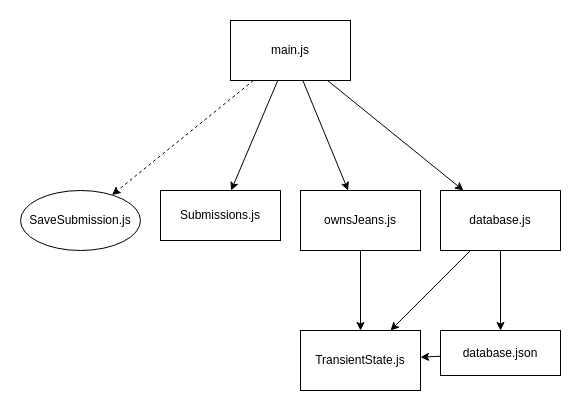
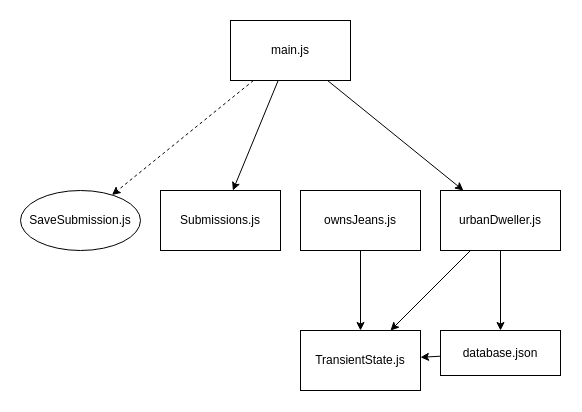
  <mxCell id="0" />
  <mxCell id="1" parent="0" />
  <mxCell id="2" value="" style="edgeStyle=none;html=1;dashed=1;" edge="1" parent="1" source="6" target="8"><mxGeometry relative="1" as="geometry" /></mxCell>
  <mxCell id="3" value="" style="edgeStyle=none;html=1;" edge="1" parent="1" source="6" target="7"><mxGeometry relative="1" as="geometry" /></mxCell>
- <mxCell id="4" value="" style="edgeStyle=none;html=1;" edge="1" parent="1" source="6" target="13"><mxGeometry relative="1" as="geometry" /></mxCell>
  <mxCell id="5" value="" style="edgeStyle=none;html=1;" edge="1" parent="1" source="6" target="11"><mxGeometry relative="1" as="geometry" /></mxCell>
  <mxCell id="6" value="main.js" style="rounded=0;whiteSpace=wrap;html=1;" vertex="1" parent="1"><mxGeometry x="230" y="20" width="120" height="60" as="geometry" /></mxCell>
- <mxCell id="7" value="Submissions.js" style="rounded=0;whiteSpace=wrap;html=1;" vertex="1" parent="1"><mxGeometry x="160" y="190" width="120" height="50" as="geometry" /></mxCell>
+ <mxCell id="7" value="Submissions.js" style="rounded=0;whiteSpace=wrap;html=1;" vertex="1" parent="1"><mxGeometry x="160" y="190" width="120" height="60" as="geometry" /></mxCell>
  <mxCell id="8" value="SaveSubmission.js" style="ellipse;whiteSpace=wrap;html=1;" vertex="1" parent="1"><mxGeometry x="20" y="190" width="120" height="60" as="geometry" /></mxCell>
  <mxCell id="9" value="" style="edgeStyle=none;html=1;" edge="1" parent="1" source="11" target="14"><mxGeometry relative="1" as="geometry" /></mxCell>
  <mxCell id="10" value="" style="edgeStyle=none;html=1;" edge="1" parent="1" source="11" target="16"><mxGeometry relative="1" as="geometry" /></mxCell>
- <mxCell id="11" value="database.js" style="rounded=0;whiteSpace=wrap;html=1;" vertex="1" parent="1"><mxGeometry x="440" y="190" width="120" height="60" as="geometry" /></mxCell>
+ <mxCell id="11" value="urbanDweller.js" style="rounded=0;whiteSpace=wrap;html=1;" vertex="1" parent="1"><mxGeometry x="440" y="190" width="120" height="60" as="geometry" /></mxCell>
  <mxCell id="12" value="" style="edgeStyle=none;html=1;" edge="1" parent="1" source="13" target="14"><mxGeometry relative="1" as="geometry" /></mxCell>
  <mxCell id="13" value="ownsJeans.js" style="rounded=0;whiteSpace=wrap;html=1;" vertex="1" parent="1"><mxGeometry x="300" y="190" width="120" height="60" as="geometry" /></mxCell>
  <mxCell id="14" value="TransientState.js" style="rounded=0;whiteSpace=wrap;html=1;" vertex="1" parent="1"><mxGeometry x="300" y="330" width="120" height="60" as="geometry" /></mxCell>
  <mxCell id="15" value="" style="edgeStyle=none;html=1;" edge="1" parent="1" source="16" target="14"><mxGeometry relative="1" as="geometry" /></mxCell>
  <mxCell id="16" value="database.json" style="rounded=0;whiteSpace=wrap;html=1;" vertex="1" parent="1"><mxGeometry x="440" y="330" width="120" height="45" as="geometry" /></mxCell>
